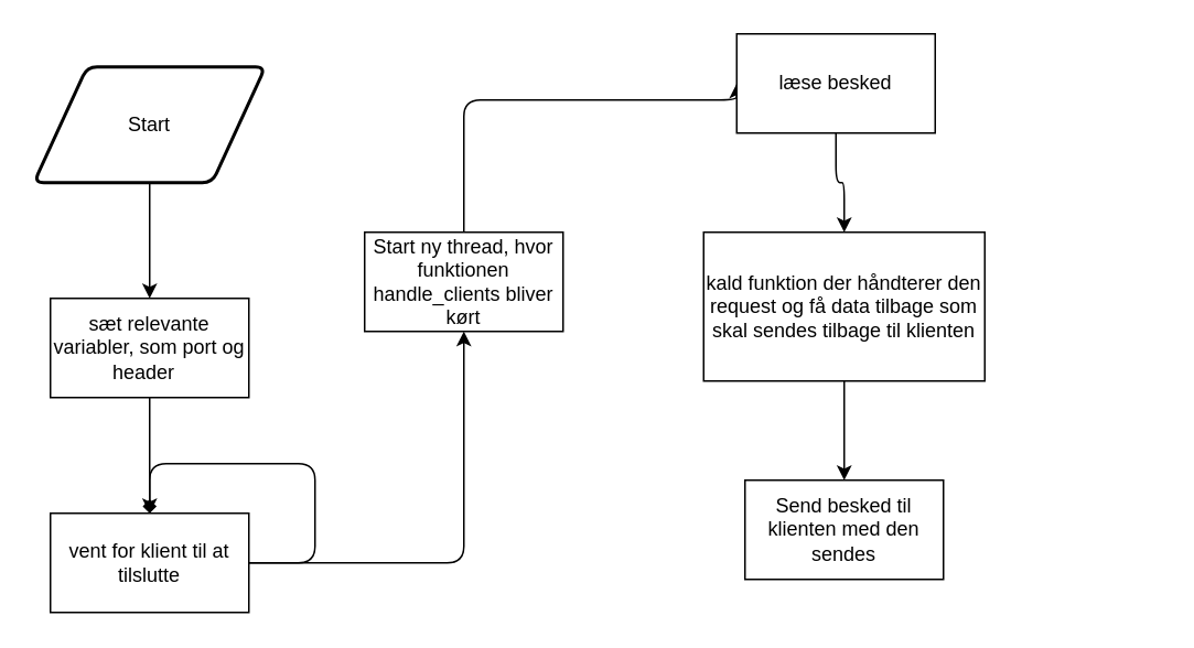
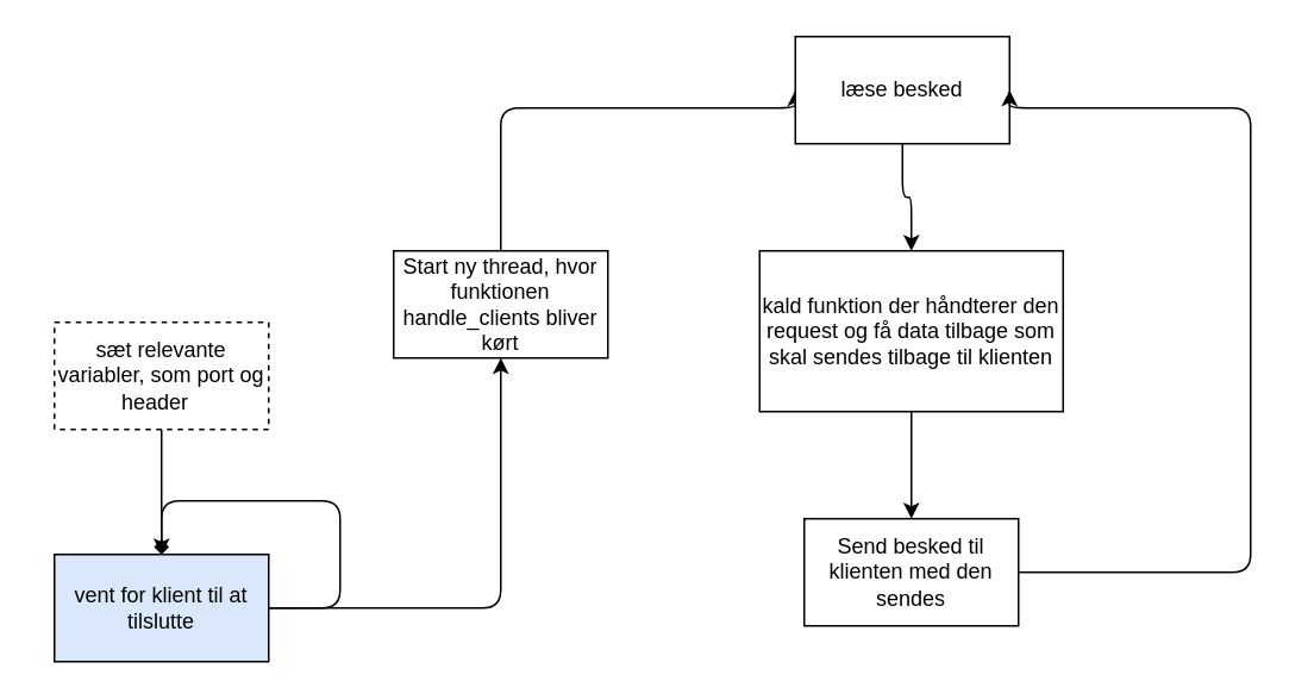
  <mxCell id="0" />
  <mxCell id="1" parent="0" />
- <mxCell id="2" value="" style="edgeStyle=none;html=1;" edge="1" parent="1" source="3" target="5"><mxGeometry relative="1" as="geometry" /></mxCell>
- <mxCell id="3" value="Start" style="shape=parallelogram;html=1;strokeWidth=2;perimeter=parallelogramPerimeter;whiteSpace=wrap;rounded=1;arcSize=12;size=0.23;" vertex="1" parent="1"><mxGeometry x="20" y="40" width="140" height="70" as="geometry" /></mxCell>
  <mxCell id="4" value="" style="edgeStyle=none;html=1;endArrow=diamond;" edge="1" parent="1" source="5" target="7"><mxGeometry relative="1" as="geometry" /></mxCell>
- <mxCell id="5" value="sæt relevante variabler, som port og header&amp;nbsp;&amp;nbsp;" style="rounded=0;whiteSpace=wrap;html=1;" vertex="1" parent="1"><mxGeometry x="30" y="180" width="120" height="60" as="geometry" /></mxCell>
+ <mxCell id="5" value="sæt relevante variabler, som port og header&amp;nbsp;&amp;nbsp;" style="rounded=0;whiteSpace=wrap;html=1;dashed=1;" vertex="1" parent="1"><mxGeometry x="30" y="180" width="120" height="60" as="geometry" /></mxCell>
  <mxCell id="6" style="edgeStyle=orthogonalEdgeStyle;html=1;entryX=0.5;entryY=1;entryDx=0;entryDy=0;" edge="1" parent="1" source="7" target="10"><mxGeometry relative="1" as="geometry" /></mxCell>
- <mxCell id="7" value="vent for klient til at tilslutte" style="rounded=0;whiteSpace=wrap;html=1;" vertex="1" parent="1"><mxGeometry x="30" y="310" width="120" height="60" as="geometry" /></mxCell>
+ <mxCell id="7" value="vent for klient til at tilslutte" style="rounded=0;whiteSpace=wrap;html=1;fillColor=#dae8fc;" vertex="1" parent="1"><mxGeometry x="30" y="310" width="120" height="60" as="geometry" /></mxCell>
  <mxCell id="8" style="edgeStyle=orthogonalEdgeStyle;html=1;entryX=0.5;entryY=0;entryDx=0;entryDy=0;" edge="1" parent="1" target="7"><mxGeometry relative="1" as="geometry"><mxPoint x="150" y="340" as="sourcePoint" /><Array as="points"><mxPoint x="190" y="340" /><mxPoint x="190" y="280" /><mxPoint x="90" y="280" /></Array></mxGeometry></mxCell>
  <mxCell id="9" style="edgeStyle=orthogonalEdgeStyle;html=1;entryX=0;entryY=0.5;entryDx=0;entryDy=0;" edge="1" parent="1" source="10" target="12"><mxGeometry relative="1" as="geometry"><Array as="points"><mxPoint x="280" y="60" /></Array></mxGeometry></mxCell>
  <mxCell id="10" value="Start ny thread, hvor funktionen handle_clients bliver kørt" style="rounded=0;whiteSpace=wrap;html=1;" vertex="1" parent="1"><mxGeometry x="220" y="140" width="120" height="60" as="geometry" /></mxCell>
  <mxCell id="11" value="" style="edgeStyle=orthogonalEdgeStyle;html=1;" edge="1" parent="1" source="12" target="14"><mxGeometry relative="1" as="geometry" /></mxCell>
  <mxCell id="12" value="læse besked" style="rounded=0;whiteSpace=wrap;html=1;" vertex="1" parent="1"><mxGeometry x="445" y="20" width="120" height="60" as="geometry" /></mxCell>
  <mxCell id="13" value="" style="edgeStyle=orthogonalEdgeStyle;html=1;" edge="1" parent="1" source="14" target="16"><mxGeometry relative="1" as="geometry" /></mxCell>
  <mxCell id="14" value="kald funktion der håndterer den request og få data tilbage som skal sendes tilbage til klienten" style="rounded=0;whiteSpace=wrap;html=1;" vertex="1" parent="1"><mxGeometry x="425" y="140" width="170" height="90" as="geometry" /></mxCell>
+ <mxCell id="15" style="edgeStyle=orthogonalEdgeStyle;html=1;entryX=1;entryY=0.5;entryDx=0;entryDy=0;" edge="1" parent="1" source="16" target="12"><mxGeometry relative="1" as="geometry"><Array as="points"><mxPoint x="700" y="320" /><mxPoint x="700" y="60" /></Array></mxGeometry></mxCell>
  <mxCell id="16" value="Send besked til klienten med den sendes" style="rounded=0;whiteSpace=wrap;html=1;" vertex="1" parent="1"><mxGeometry x="450" y="290" width="120" height="60" as="geometry" /></mxCell>
